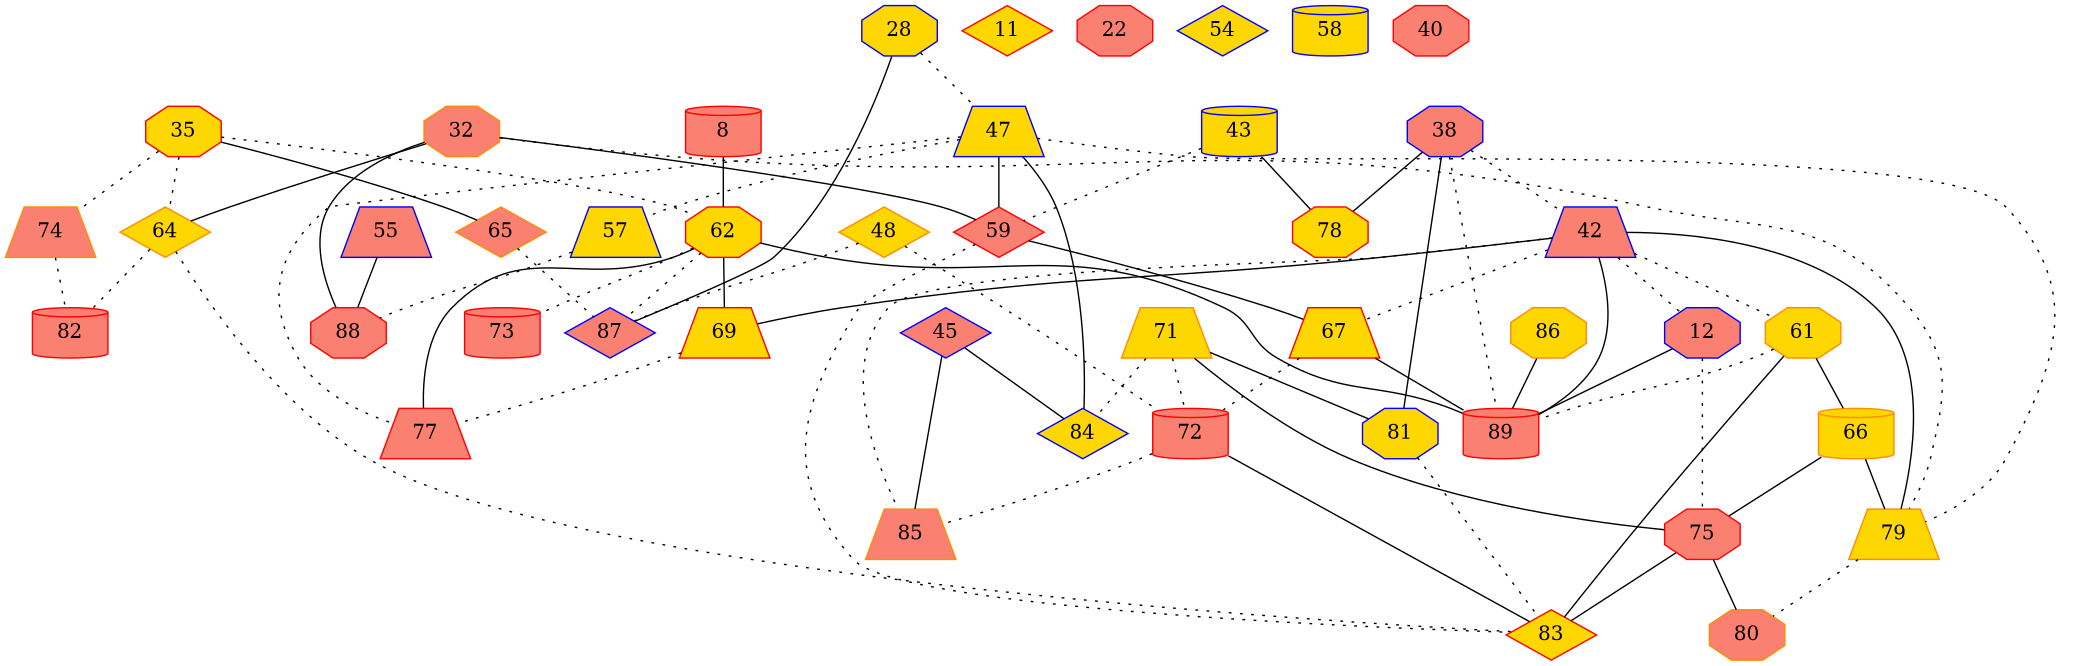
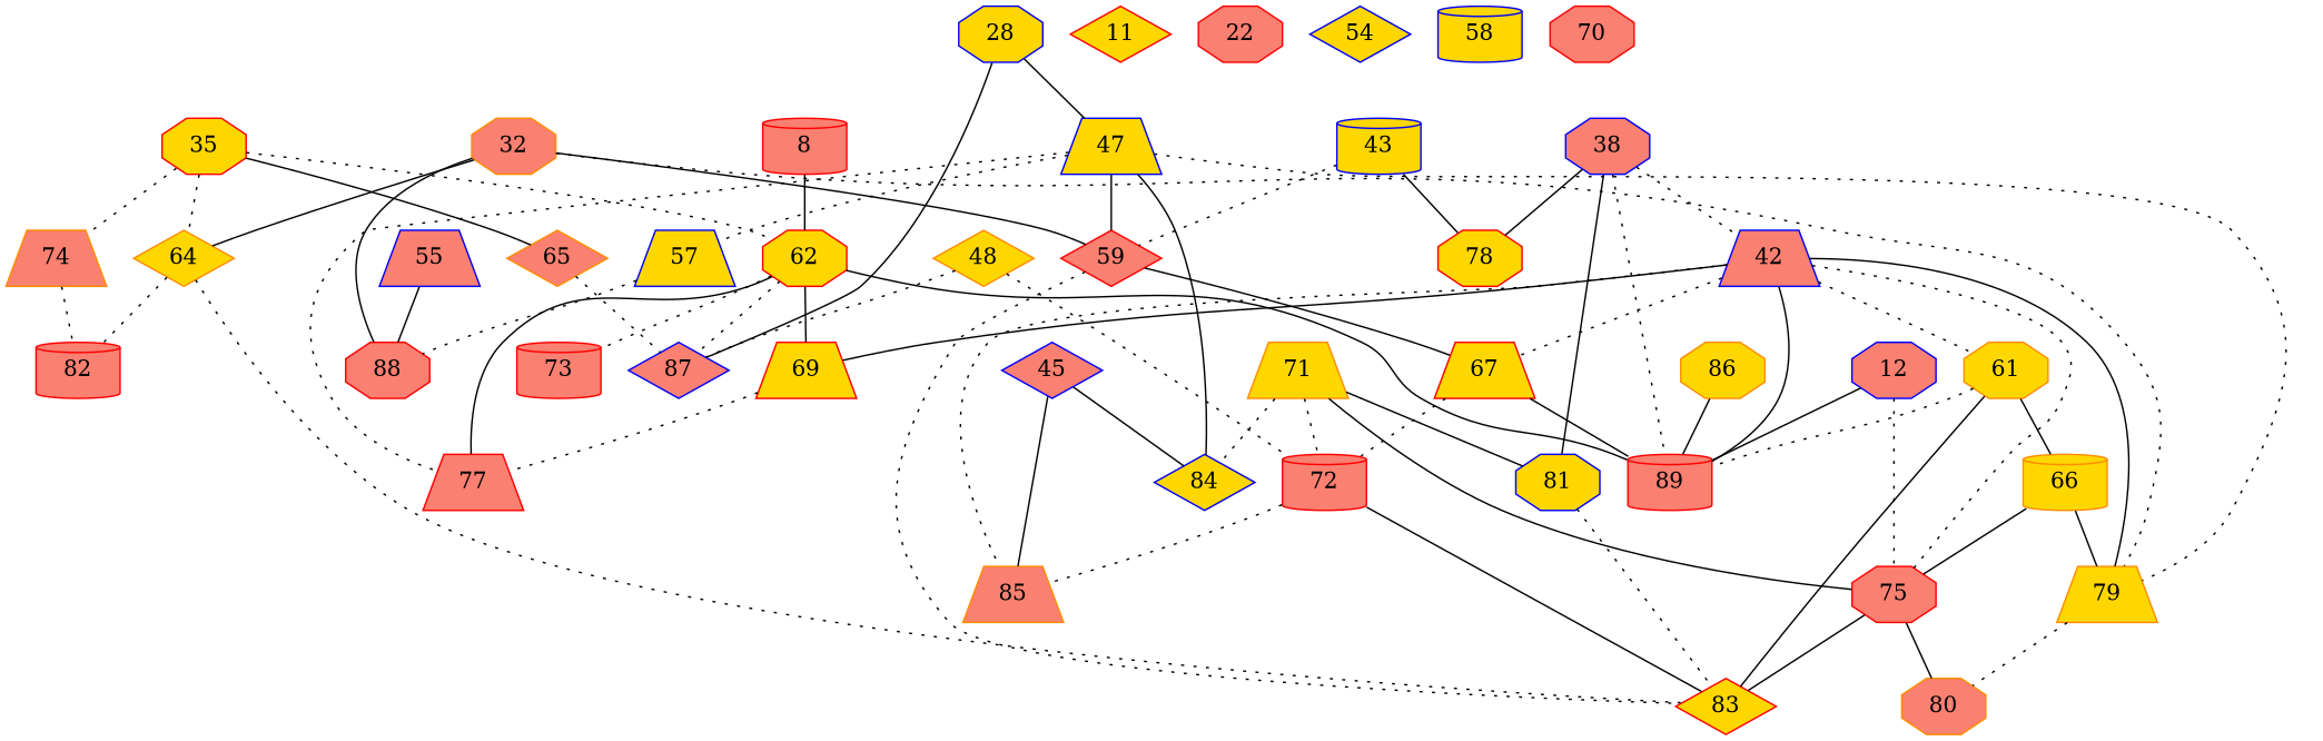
  graph {
    node [color=red fillcolor=gold shape=octagon style=filled]
    edge [style=solid]
    62 [super="+4+21"]
    89 [fillcolor=salmon shape=cylinder super="+19+46"]
    87 [color=blue fillcolor=salmon shape=diamond]
    69 [shape=trapezium super="+68"]
    77 [fillcolor=salmon shape=trapezium super="+44+13+40"]
    73 [fillcolor=salmon shape=cylinder]
    8 [fillcolor=salmon shape=cylinder]
    11 [shape=diamond]
    75 [fillcolor=salmon super="+63"]
    83 [shape=diamond super="+52"]
    80 [color=darkorange fillcolor=salmon]
    12 [color=blue fillcolor=salmon]
    22 [fillcolor=salmon]
    47 [color=blue shape=trapezium super="+2"]
    59 [fillcolor=salmon shape=diamond super="+16"]
    79 [color=darkorange shape=trapezium super="+76"]
    84 [color=blue shape=diamond super="+50"]
    57 [color=blue shape=trapezium]
    28 [color=blue]
    32 [color=darkorange fillcolor=salmon super="+17+29+9"]
    64 [color=darkorange shape=diamond]
    88 [fillcolor=salmon super="+60"]
    67 [shape=trapezium super="+25+56"]
    82 [fillcolor=salmon shape=cylinder]
    35 [super="+27"]
    65 [color=darkorange fillcolor=salmon shape=diamond]
    74 [color=darkorange fillcolor=salmon shape=trapezium]
    42 [color=blue fillcolor=salmon shape=trapezium super="+26+18"]
    61 [color=darkorange super="+51"]
    85 [color=darkorange fillcolor=salmon shape=trapezium super="+53"]
    38 [color=blue fillcolor=salmon]
    78 [super="+24"]
    81 [color=blue super="+49"]
    66 [color=darkorange shape=cylinder]
    72 [fillcolor=salmon shape=cylinder super="+33"]
    86 [color=darkorange]
    43 [color=blue shape=cylinder]
    45 [color=blue fillcolor=salmon shape=diamond]
    48 [color=darkorange shape=diamond super="+20+41"]
    54 [color=blue shape=diamond]
    55 [color=blue fillcolor=salmon shape=trapezium]
    58 [color=blue shape=cylinder]
-   70 [fillcolor=salmon label=40]
+   70 [fillcolor=salmon]
    71 [color=darkorange shape=trapezium super="+15+37"]
    62 -- 89 [weight=2]
    62 -- 87 [style=dotted]
    62 -- 69
    62 -- 77
    62 -- 73 [style=dotted]
    69 -- 77 [style=dotted]
    8 -- 62
    75 -- 83 [weight=2]
    75 -- 80
    12 -- 89
    12 -- 75 [style=dotted]
    47 -- 77 [style=dotted]
    47 -- 59 [weight=2]
    47 -- 79 [style=dotted]
    47 -- 84 [weight=2]
    47 -- 57 [style=dotted]
    59 -- 83 [style=dotted]
    59 -- 67
    79 -- 80 [style=dotted]
    57 -- 88 [style=dotted]
    28 -- 87
-   28 -- 47 [style=dotted]
+   28 -- 47
    32 -- 59
    32 -- 79 [style=dotted]
    32 -- 64
    32 -- 88
    64 -- 83 [style=dotted]
    64 -- 82 [style=dotted]
    67 -- 89 [weight=2]
    67 -- 72 [style=dotted]
    35 -- 62 [style=dotted]
    35 -- 64 [style=dotted]
    35 -- 65
    35 -- 74 [style=dotted]
    65 -- 87 [style=dotted]
    74 -- 82 [style=dotted]
    42 -- 89
    42 -- 69
-   42 -- 12 [style=dotted]
+   42 -- 75 [style=dotted]
    42 -- 79
    42 -- 67 [style=dotted]
    42 -- 61 [style=dotted]
    42 -- 85 [style=dotted weight=2]
    61 -- 89 [style=dotted]
    61 -- 83 [weight=2]
    61 -- 66 [weight=2]
    38 -- 89 [style=dotted]
    38 -- 42 [style=dotted]
    38 -- 78
    38 -- 81
    81 -- 83 [style=dotted]
    66 -- 75
    66 -- 79 [weight=2]
    72 -- 83
    72 -- 85 [style=dotted]
    86 -- 89
    43 -- 59 [style=dotted]
    43 -- 78
    45 -- 84
    45 -- 85
    48 -- 87 [style=dotted]
    48 -- 72 [style=dotted]
    55 -- 88
    71 -- 75
    71 -- 84 [style=dotted]
    71 -- 81
    71 -- 72 [style=dotted]
  }
